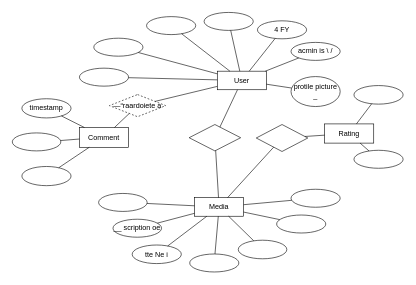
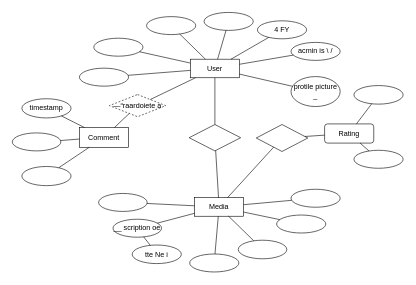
  <mxCell id="0" />
  <mxCell id="1" parent="0" />
  <mxCell id="2" value="" style="ellipse;whiteSpace=wrap;html=1;" vertex="1" parent="1"><mxGeometry x="316" y="423" width="82" height="30" as="geometry" /></mxCell>
  <mxCell id="3" value="tte Ne i " style="ellipse;whiteSpace=wrap;html=1;" vertex="1" parent="1"><mxGeometry x="220" y="408" width="82" height="31" as="geometry" /></mxCell>
  <mxCell id="4" value="" style="ellipse;whiteSpace=wrap;html=1;" vertex="1" parent="1"><mxGeometry x="397" y="400" width="81" height="31" as="geometry" /></mxCell>
  <mxCell id="5" value="__ scription oe " style="ellipse;whiteSpace=wrap;html=1;" vertex="1" parent="1"><mxGeometry x="188" y="365" width="81" height="30" as="geometry" /></mxCell>
  <mxCell id="6" value="" style="ellipse;whiteSpace=wrap;html=1;" vertex="1" parent="1"><mxGeometry x="461" y="358" width="82" height="30" as="geometry" /></mxCell>
  <mxCell id="7" value="Media " style="rounded=0;whiteSpace=wrap;html=1;" vertex="1" parent="1"><mxGeometry x="324" y="329" width="82" height="31" as="geometry" /></mxCell>
  <mxCell id="8" value="" style="ellipse;whiteSpace=wrap;html=1;" vertex="1" parent="1"><mxGeometry x="164" y="322" width="81" height="30" as="geometry" /></mxCell>
  <mxCell id="9" value="" style="ellipse;whiteSpace=wrap;html=1;" vertex="1" parent="1"><mxGeometry x="485" y="315" width="82" height="30" as="geometry" /></mxCell>
  <mxCell id="10" value="" style="ellipse;whiteSpace=wrap;html=1;" vertex="1" parent="1"><mxGeometry x="36" y="277" width="82" height="32" as="geometry" /></mxCell>
  <mxCell id="11" value="" style="ellipse;whiteSpace=wrap;html=1;" vertex="1" parent="1"><mxGeometry x="590" y="250" width="82" height="30" as="geometry" /></mxCell>
  <mxCell id="12" value="" style="ellipse;whiteSpace=wrap;html=1;" vertex="1" parent="1"><mxGeometry x="20" y="221" width="81" height="30" as="geometry" /></mxCell>
  <mxCell id="13" value="Comment " style="rounded=0;whiteSpace=wrap;html=1;" vertex="1" parent="1"><mxGeometry x="132" y="212" width="82" height="33" as="geometry" /></mxCell>
  <mxCell id="14" value="" style="rhombus;whiteSpace=wrap;html=1;" vertex="1" parent="1"><mxGeometry x="427" y="207" width="86" height="45" as="geometry" /></mxCell>
  <mxCell id="15" value="" style="rhombus;whiteSpace=wrap;html=1;" vertex="1" parent="1"><mxGeometry x="315" y="207" width="86" height="44" as="geometry" /></mxCell>
- <mxCell id="16" value="Rating " style="rounded=0;whiteSpace=wrap;html=1;" vertex="1" parent="1"><mxGeometry x="541" y="206" width="82" height="32" as="geometry" /></mxCell>
+ <mxCell id="16" value="Rating " style="whiteSpace=wrap;html=1;rounded=1;" vertex="1" parent="1"><mxGeometry x="541" y="206" width="82" height="32" as="geometry" /></mxCell>
  <mxCell id="17" value="timestamp " style="ellipse;whiteSpace=wrap;html=1;" vertex="1" parent="1"><mxGeometry x="36" y="164" width="82" height="32" as="geometry" /></mxCell>
  <mxCell id="18" value="—“raardoiete a " style="rhombus;whiteSpace=wrap;html=1;dashed=1;" vertex="1" parent="1"><mxGeometry x="182" y="157" width="94" height="37" as="geometry" /></mxCell>
  <mxCell id="19" value="" style="ellipse;whiteSpace=wrap;html=1;" vertex="1" parent="1"><mxGeometry x="590" y="142" width="82" height="31" as="geometry" /></mxCell>
  <mxCell id="20" value="protile picture _ " style="ellipse;whiteSpace=wrap;html=1;" vertex="1" parent="1"><mxGeometry x="485" y="127" width="82" height="50" as="geometry" /></mxCell>
  <mxCell id="21" value="" style="ellipse;whiteSpace=wrap;html=1;" vertex="1" parent="1"><mxGeometry x="132" y="113" width="82" height="30" as="geometry" /></mxCell>
- <mxCell id="22" value="User " style="rounded=0;whiteSpace=wrap;html=1;" vertex="1" parent="1"><mxGeometry x="362" y="118" width="82" height="31" as="geometry" /></mxCell>
+ <mxCell id="22" value="User " style="rounded=0;whiteSpace=wrap;html=1;" vertex="1" parent="1"><mxGeometry x="317" y="98" width="82" height="31" as="geometry" /></mxCell>
  <mxCell id="23" value="acmin  is  \ / " style="ellipse;whiteSpace=wrap;html=1;" vertex="1" parent="1"><mxGeometry x="485" y="70" width="82" height="30" as="geometry" /></mxCell>
  <mxCell id="24" value="" style="ellipse;whiteSpace=wrap;html=1;" vertex="1" parent="1"><mxGeometry x="156" y="63" width="82" height="30" as="geometry" /></mxCell>
  <mxCell id="25" value="4 FY " style="ellipse;whiteSpace=wrap;html=1;" vertex="1" parent="1"><mxGeometry x="429" y="34" width="82" height="30" as="geometry" /></mxCell>
  <mxCell id="26" value="" style="ellipse;whiteSpace=wrap;html=1;" vertex="1" parent="1"><mxGeometry x="244" y="27" width="82" height="30" as="geometry" /></mxCell>
  <mxCell id="27" value="" style="ellipse;whiteSpace=wrap;html=1;" vertex="1" parent="1"><mxGeometry x="340" y="20" width="82" height="30" as="geometry" /></mxCell>
  <mxCell id="28" value="" style="endArrow=none;html=1;rounded=0;" edge="1" parent="1" source="22" target="20"><mxGeometry width="50" height="50" relative="1" as="geometry"><mxPoint x="399" y="122" as="sourcePoint" /><mxPoint x="508" y="126" as="targetPoint" /></mxGeometry></mxCell>
  <mxCell id="29" value="" style="endArrow=none;html=1;rounded=0;" edge="1" parent="1" source="17" target="13"><mxGeometry width="50" height="50" relative="1" as="geometry"><mxPoint x="93" y="196" as="sourcePoint" /><mxPoint x="161" y="212" as="targetPoint" /></mxGeometry></mxCell>
- <mxCell id="30" value="" style="endArrow=none;html=1;rounded=0;" edge="1" parent="1" source="3" target="7"><mxGeometry width="50" height="50" relative="1" as="geometry"><mxPoint x="293" y="407" as="sourcePoint" /><mxPoint x="337" y="367" as="targetPoint" /></mxGeometry></mxCell>
+ <mxCell id="30" value="" style="endArrow=none;html=1;rounded=0;" edge="1" parent="1" source="3" target="5"><mxGeometry width="50" height="50" relative="1" as="geometry"><mxPoint x="293" y="407" as="sourcePoint" /><mxPoint x="337" y="367" as="targetPoint" /></mxGeometry></mxCell>
  <mxCell id="31" value="" style="endArrow=none;html=1;rounded=0;" edge="1" parent="1" source="7" target="9"><mxGeometry width="50" height="50" relative="1" as="geometry"><mxPoint x="411" y="341" as="sourcePoint" /><mxPoint x="485" y="330" as="targetPoint" /></mxGeometry></mxCell>
  <mxCell id="32" value="" style="endArrow=none;html=1;rounded=0;" edge="1" parent="1" source="15" target="7"><mxGeometry width="50" height="50" relative="1" as="geometry"><mxPoint x="360" y="260" as="sourcePoint" /><mxPoint x="364" y="329" as="targetPoint" /></mxGeometry></mxCell>
  <mxCell id="33" value="" style="endArrow=none;html=1;rounded=0;" edge="1" parent="1" source="10" target="13"><mxGeometry width="50" height="50" relative="1" as="geometry"><mxPoint x="109" y="265" as="sourcePoint" /><mxPoint x="166" y="247" as="targetPoint" /></mxGeometry></mxCell>
  <mxCell id="34" value="" style="endArrow=none;html=1;rounded=0;" edge="1" parent="1" source="21" target="22"><mxGeometry width="50" height="50" relative="1" as="geometry"><mxPoint x="214" y="116" as="sourcePoint" /><mxPoint x="279" y="118" as="targetPoint" /></mxGeometry></mxCell>
  <mxCell id="35" value="" style="endArrow=none;html=1;rounded=0;" edge="1" parent="1" source="22" target="15"><mxGeometry width="50" height="50" relative="1" as="geometry"><mxPoint x="356" y="130" as="sourcePoint" /><mxPoint x="359" y="206" as="targetPoint" /></mxGeometry></mxCell>
  <mxCell id="36" value="" style="endArrow=none;html=1;rounded=0;" edge="1" parent="1" source="18" target="22"><mxGeometry width="50" height="50" relative="1" as="geometry"><mxPoint x="268" y="155" as="sourcePoint" /><mxPoint x="316" y="130" as="targetPoint" /></mxGeometry></mxCell>
  <mxCell id="37" value="" style="endArrow=none;html=1;rounded=0;" edge="1" parent="1" source="22" target="23"><mxGeometry width="50" height="50" relative="1" as="geometry"><mxPoint x="400" y="99" as="sourcePoint" /><mxPoint x="474" y="102" as="targetPoint" /></mxGeometry></mxCell>
  <mxCell id="38" value="" style="endArrow=none;html=1;rounded=0;" edge="1" parent="1" source="16" target="19"><mxGeometry width="50" height="50" relative="1" as="geometry"><mxPoint x="583" y="205" as="sourcePoint" /><mxPoint x="627" y="174" as="targetPoint" /></mxGeometry></mxCell>
  <mxCell id="39" value="" style="endArrow=none;html=1;rounded=0;" edge="1" parent="1" source="24" target="22"><mxGeometry width="50" height="50" relative="1" as="geometry"><mxPoint x="238" y="78" as="sourcePoint" /><mxPoint x="316" y="105" as="targetPoint" /></mxGeometry></mxCell>
  <mxCell id="40" value="" style="endArrow=none;html=1;rounded=0;" edge="1" parent="1" source="2" target="7"><mxGeometry width="50" height="50" relative="1" as="geometry"><mxPoint x="358" y="422" as="sourcePoint" /><mxPoint x="365" y="360" as="targetPoint" /></mxGeometry></mxCell>
  <mxCell id="41" value="" style="endArrow=none;html=1;rounded=0;" edge="1" parent="1" source="22" target="25"><mxGeometry width="50" height="50" relative="1" as="geometry"><mxPoint x="384" y="97" as="sourcePoint" /><mxPoint x="442" y="66" as="targetPoint" /></mxGeometry></mxCell>
  <mxCell id="42" value="" style="endArrow=none;html=1;rounded=0;" edge="1" parent="1" source="7" target="14"><mxGeometry width="50" height="50" relative="1" as="geometry"><mxPoint x="397" y="320" as="sourcePoint" /><mxPoint x="464" y="253" as="targetPoint" /></mxGeometry></mxCell>
  <mxCell id="43" value="" style="endArrow=none;html=1;rounded=0;" edge="1" parent="1" source="12" target="13"><mxGeometry width="50" height="50" relative="1" as="geometry"><mxPoint x="88" y="256" as="sourcePoint" /><mxPoint x="165" y="259" as="targetPoint" /></mxGeometry></mxCell>
  <mxCell id="44" value="" style="endArrow=none;html=1;rounded=0;" edge="1" parent="1" source="14" target="16"><mxGeometry width="50" height="50" relative="1" as="geometry"><mxPoint x="514" y="227" as="sourcePoint" /><mxPoint x="541" y="222" as="targetPoint" /></mxGeometry></mxCell>
  <mxCell id="45" value="" style="endArrow=none;html=1;rounded=0;" edge="1" parent="1" source="7" target="6"><mxGeometry width="50" height="50" relative="1" as="geometry"><mxPoint x="406" y="351" as="sourcePoint" /><mxPoint x="461" y="360" as="targetPoint" /></mxGeometry></mxCell>
  <mxCell id="46" value="" style="endArrow=none;html=1;rounded=0;" edge="1" parent="1" source="5" target="7"><mxGeometry width="50" height="50" relative="1" as="geometry"><mxPoint x="270" y="367" as="sourcePoint" /><mxPoint x="323" y="352" as="targetPoint" /></mxGeometry></mxCell>
  <mxCell id="47" value="" style="endArrow=none;html=1;rounded=0;" edge="1" parent="1" source="8" target="7"><mxGeometry width="50" height="50" relative="1" as="geometry"><mxPoint x="245" y="338" as="sourcePoint" /><mxPoint x="324" y="337" as="targetPoint" /></mxGeometry></mxCell>
  <mxCell id="48" value="" style="endArrow=none;html=1;rounded=0;" edge="1" parent="1" source="22" target="27"><mxGeometry width="50" height="50" relative="1" as="geometry"><mxPoint x="365" y="93" as="sourcePoint" /><mxPoint x="375" y="51" as="targetPoint" /></mxGeometry></mxCell>
  <mxCell id="49" value="" style="endArrow=none;html=1;rounded=0;" edge="1" parent="1" source="16" target="11"><mxGeometry width="50" height="50" relative="1" as="geometry"><mxPoint x="564" y="238" as="sourcePoint" /><mxPoint x="589" y="264" as="targetPoint" /></mxGeometry></mxCell>
  <mxCell id="50" value="" style="endArrow=none;html=1;rounded=0;" edge="1" parent="1" source="26" target="22"><mxGeometry width="50" height="50" relative="1" as="geometry"><mxPoint x="319" y="57" as="sourcePoint" /><mxPoint x="355" y="98" as="targetPoint" /></mxGeometry></mxCell>
  <mxCell id="51" value="" style="endArrow=none;html=1;rounded=0;" edge="1" parent="1" source="7" target="4"><mxGeometry width="50" height="50" relative="1" as="geometry"><mxPoint x="387" y="360" as="sourcePoint" /><mxPoint x="436" y="399" as="targetPoint" /></mxGeometry></mxCell>
  <mxCell id="52" value="" style="endArrow=none;html=1;rounded=0;" edge="1" parent="1" source="13" target="18"><mxGeometry width="50" height="50" relative="1" as="geometry"><mxPoint x="176" y="212" as="sourcePoint" /><mxPoint x="192" y="194" as="targetPoint" /></mxGeometry></mxCell>
